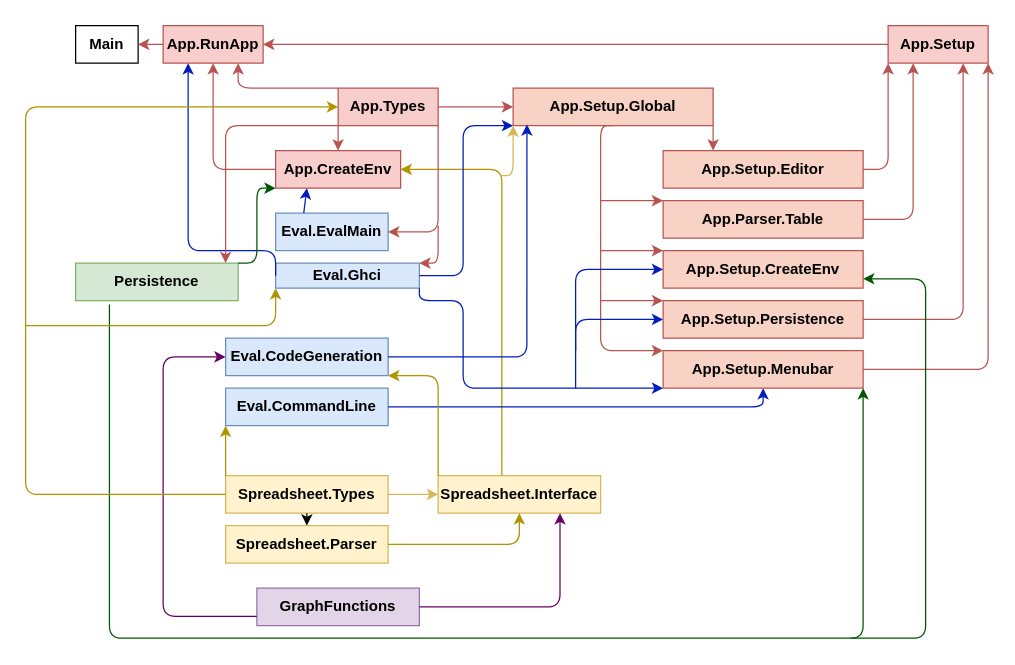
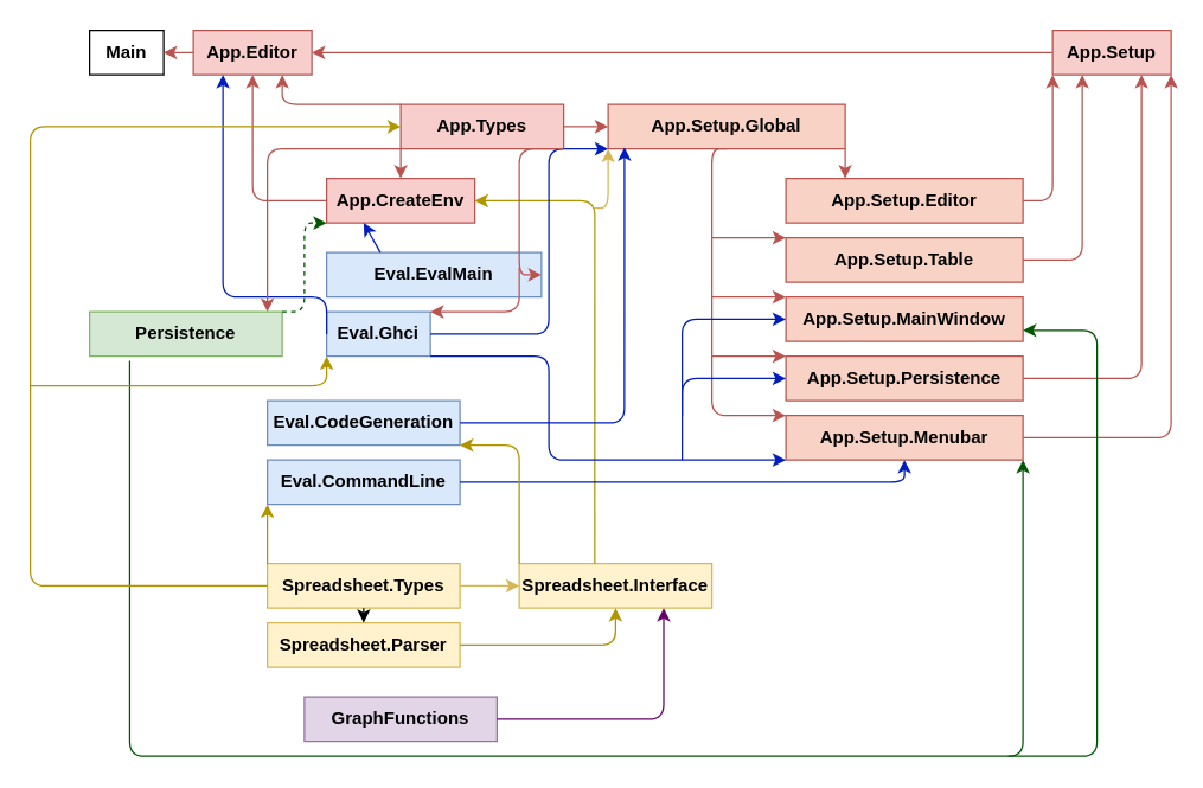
  <mxCell id="0" />
  <mxCell id="1" parent="0" />
  <mxCell id="2" value="Main" style="rounded=0;whiteSpace=wrap;html=1;fontStyle=1;" parent="1" vertex="1"><mxGeometry x="60" y="20" width="50" height="30" as="geometry" /></mxCell>
  <mxCell id="3" value="App.CreateEnv" style="rounded=0;whiteSpace=wrap;html=1;fontStyle=1;fillColor=#f8cecc;strokeColor=#b85450;" parent="1" vertex="1"><mxGeometry x="220" y="120" width="100" height="30" as="geometry" /></mxCell>
- <mxCell id="4" value="&lt;div&gt;App.RunApp&lt;/div&gt;" style="rounded=0;whiteSpace=wrap;html=1;fontStyle=1;fillColor=#f8cecc;strokeColor=#b85450;" parent="1" vertex="1"><mxGeometry x="130" y="20" width="80" height="30" as="geometry" /></mxCell>
- <mxCell id="5" value="&lt;div&gt;App.Types&lt;/div&gt;" style="rounded=0;whiteSpace=wrap;html=1;fontStyle=1;fillColor=#f8cecc;strokeColor=#b85450;" parent="1" vertex="1"><mxGeometry x="270" y="70" width="80" height="30" as="geometry" /></mxCell>
+ <mxCell id="4" value="&lt;div&gt;App.Editor&lt;/div&gt;" style="rounded=0;whiteSpace=wrap;html=1;fontStyle=1;fillColor=#f8cecc;strokeColor=#b85450;" parent="1" vertex="1"><mxGeometry x="130" y="20" width="80" height="30" as="geometry" /></mxCell>
+ <mxCell id="5" value="&lt;div&gt;App.Types&lt;/div&gt;" style="rounded=0;whiteSpace=wrap;html=1;fontStyle=1;fillColor=#f8cecc;strokeColor=#b85450;" parent="1" vertex="1"><mxGeometry x="270" y="70" width="110" height="30" as="geometry" /></mxCell>
  <mxCell id="6" value="&lt;div&gt;App.Setup&lt;/div&gt;" style="rounded=0;whiteSpace=wrap;html=1;fontStyle=1;fillColor=#f8cecc;strokeColor=#b85450;" parent="1" vertex="1"><mxGeometry x="710" y="20" width="80" height="30" as="geometry" /></mxCell>
  <mxCell id="7" value="&lt;div&gt;App.Setup.Global&lt;/div&gt;" style="rounded=0;whiteSpace=wrap;html=1;fontStyle=1;strokeColor=#b85450;fillColor=#F8D2C4;" parent="1" vertex="1"><mxGeometry x="410" y="70" width="160" height="30" as="geometry" /></mxCell>
- <mxCell id="8" value="&lt;div&gt;App.Parser.Table&lt;/div&gt;" style="rounded=0;whiteSpace=wrap;html=1;fontStyle=1;fillColor=#F8D2C4;strokeColor=#B85450;" parent="1" vertex="1"><mxGeometry x="530" y="160" width="160" height="30" as="geometry" /></mxCell>
+ <mxCell id="8" value="&lt;div&gt;App.Setup.Table&lt;/div&gt;" style="rounded=0;whiteSpace=wrap;html=1;fontStyle=1;fillColor=#F8D2C4;strokeColor=#B85450;" parent="1" vertex="1"><mxGeometry x="530" y="160" width="160" height="30" as="geometry" /></mxCell>
  <mxCell id="9" value="&lt;div&gt;App.Setup.Editor&lt;/div&gt;" style="rounded=0;whiteSpace=wrap;html=1;fontStyle=1;fillColor=#F8D2C4;strokeColor=#B85450;" parent="1" vertex="1"><mxGeometry x="530" y="120" width="160" height="30" as="geometry" /></mxCell>
  <mxCell id="10" value="&lt;div&gt;App.Setup.Persistence&lt;/div&gt;" style="rounded=0;whiteSpace=wrap;html=1;fontStyle=1;fillColor=#F8D2C4;strokeColor=#B85450;" parent="1" vertex="1"><mxGeometry x="530" y="240" width="160" height="30" as="geometry" /></mxCell>
  <mxCell id="11" value="&lt;div&gt;App.Setup.Menubar&lt;/div&gt;" style="rounded=0;whiteSpace=wrap;html=1;fontStyle=1;fillColor=#F8D2C4;strokeColor=#B85450;" parent="1" vertex="1"><mxGeometry x="530" y="280" width="160" height="30" as="geometry" /></mxCell>
- <mxCell id="12" value="Eval.Ghci" style="rounded=0;whiteSpace=wrap;html=1;fontStyle=1;fillColor=#dae8fc;strokeColor=#6c8ebf;" parent="1" vertex="1"><mxGeometry x="220" y="210" width="115" height="20" as="geometry" /></mxCell>
- <mxCell id="13" value="Eval.EvalMain" style="rounded=0;whiteSpace=wrap;html=1;fontStyle=1;fillColor=#dae8fc;strokeColor=#6c8ebf;" parent="1" vertex="1"><mxGeometry x="220" y="170" width="90" height="30" as="geometry" /></mxCell>
+ <mxCell id="12" value="Eval.Ghci" style="rounded=0;whiteSpace=wrap;html=1;fontStyle=1;fillColor=#dae8fc;strokeColor=#6c8ebf;" parent="1" vertex="1"><mxGeometry x="220" y="210" width="70" height="30" as="geometry" /></mxCell>
+ <mxCell id="13" value="Eval.EvalMain" style="rounded=0;whiteSpace=wrap;html=1;fontStyle=1;fillColor=#dae8fc;strokeColor=#6c8ebf;" parent="1" vertex="1"><mxGeometry x="220" y="170" width="145" height="30" as="geometry" /></mxCell>
  <mxCell id="14" value="&lt;div&gt;Eval.CommandLine&lt;/div&gt;" style="rounded=0;whiteSpace=wrap;html=1;fontStyle=1;fillColor=#dae8fc;strokeColor=#6c8ebf;" parent="1" vertex="1"><mxGeometry x="180" y="310" width="130" height="30" as="geometry" /></mxCell>
  <mxCell id="15" value="&lt;div&gt;Eval.CodeGeneration&lt;/div&gt;" style="rounded=0;whiteSpace=wrap;html=1;fontStyle=1;fillColor=#dae8fc;strokeColor=#6c8ebf;" parent="1" vertex="1"><mxGeometry x="180" y="270" width="130" height="30" as="geometry" /></mxCell>
  <mxCell id="16" value="&lt;div&gt;Spreadsheet.Types&lt;/div&gt;" style="rounded=0;whiteSpace=wrap;html=1;fontStyle=1;fillColor=#fff2cc;strokeColor=#d6b656;" parent="1" vertex="1"><mxGeometry x="180" y="380" width="130" height="30" as="geometry" /></mxCell>
  <mxCell id="17" value="&lt;div&gt;Spreadsheet.Parser&lt;/div&gt;" style="rounded=0;whiteSpace=wrap;html=1;fontStyle=1;fillColor=#fff2cc;strokeColor=#d6b656;" parent="1" vertex="1"><mxGeometry x="180" y="420" width="130" height="30" as="geometry" /></mxCell>
  <mxCell id="18" value="&lt;div&gt;Spreadsheet.Interface&lt;/div&gt;" style="rounded=0;whiteSpace=wrap;html=1;fontStyle=1;fillColor=#fff2cc;strokeColor=#d6b656;" parent="1" vertex="1"><mxGeometry x="350" y="380" width="130" height="30" as="geometry" /></mxCell>
  <mxCell id="19" value="Persistence" style="rounded=0;whiteSpace=wrap;html=1;fontStyle=1;fillColor=#d5e8d4;strokeColor=#82b366;" parent="1" vertex="1"><mxGeometry x="60" y="210" width="130" height="30" as="geometry" /></mxCell>
  <mxCell id="20" value="GraphFunctions" style="rounded=0;whiteSpace=wrap;html=1;fontStyle=1;fillColor=#e1d5e7;strokeColor=#9673a6;" parent="1" vertex="1"><mxGeometry x="205" y="470" width="130" height="30" as="geometry" /></mxCell>
  <mxCell id="21" value="" style="endArrow=classic;html=1;entryX=1;entryY=0.5;entryDx=0;entryDy=0;exitX=0;exitY=0.5;exitDx=0;exitDy=0;fillColor=#f8cecc;strokeColor=#b85450;" parent="1" source="4" target="2" edge="1"><mxGeometry width="50" height="50" relative="1" as="geometry"><mxPoint x="380" y="400" as="sourcePoint" /><mxPoint x="430" y="350" as="targetPoint" /></mxGeometry></mxCell>
  <mxCell id="22" value="" style="edgeStyle=segmentEdgeStyle;endArrow=classic;html=1;exitX=0;exitY=0;exitDx=0;exitDy=0;entryX=0.75;entryY=1;entryDx=0;entryDy=0;fillColor=#f8cecc;strokeColor=#b85450;" parent="1" source="5" target="4" edge="1"><mxGeometry width="50" height="50" relative="1" as="geometry"><mxPoint x="350" y="70" as="sourcePoint" /><mxPoint x="400" y="20" as="targetPoint" /></mxGeometry></mxCell>
  <mxCell id="23" value="" style="endArrow=classic;html=1;entryX=1;entryY=0.5;entryDx=0;entryDy=0;exitX=0;exitY=0.5;exitDx=0;exitDy=0;fillColor=#f8cecc;strokeColor=#b85450;" parent="1" source="6" target="4" edge="1"><mxGeometry width="50" height="50" relative="1" as="geometry"><mxPoint x="380" y="400" as="sourcePoint" /><mxPoint x="430" y="350" as="targetPoint" /></mxGeometry></mxCell>
  <mxCell id="24" value="" style="edgeStyle=segmentEdgeStyle;endArrow=classic;html=1;entryX=0.5;entryY=1;entryDx=0;entryDy=0;exitX=0;exitY=0.5;exitDx=0;exitDy=0;fillColor=#f8cecc;strokeColor=#b85450;" parent="1" source="3" target="4" edge="1"><mxGeometry width="50" height="50" relative="1" as="geometry"><mxPoint x="380" y="400" as="sourcePoint" /><mxPoint x="430" y="350" as="targetPoint" /></mxGeometry></mxCell>
  <mxCell id="25" value="" style="edgeStyle=segmentEdgeStyle;endArrow=classic;html=1;entryX=0.25;entryY=1;entryDx=0;entryDy=0;exitX=0;exitY=0.5;exitDx=0;exitDy=0;fillColor=#0050ef;strokeColor=#001DBC;" parent="1" source="12" target="4" edge="1"><mxGeometry width="50" height="50" relative="1" as="geometry"><mxPoint x="380" y="400" as="sourcePoint" /><mxPoint x="430" y="350" as="targetPoint" /><Array as="points"><mxPoint x="220" y="200" /><mxPoint x="150" y="200" /></Array></mxGeometry></mxCell>
  <mxCell id="26" value="" style="endArrow=classic;html=1;exitX=0;exitY=1;exitDx=0;exitDy=0;fillColor=#f8cecc;strokeColor=#b85450;" parent="1" source="5" target="3" edge="1"><mxGeometry width="50" height="50" relative="1" as="geometry"><mxPoint x="380" y="400" as="sourcePoint" /><mxPoint x="430" y="350" as="targetPoint" /></mxGeometry></mxCell>
- <mxCell id="27" value="" style="edgeStyle=elbowEdgeStyle;elbow=horizontal;endArrow=classic;html=1;entryX=0;entryY=1;entryDx=0;entryDy=0;exitX=1;exitY=0;exitDx=0;exitDy=0;fillColor=#008a00;strokeColor=#005700;" parent="1" source="19" target="3" edge="1"><mxGeometry width="50" height="50" relative="1" as="geometry"><mxPoint x="380" y="400" as="sourcePoint" /><mxPoint x="430" y="350" as="targetPoint" /></mxGeometry></mxCell>
+ <mxCell id="27" value="" style="edgeStyle=elbowEdgeStyle;elbow=horizontal;endArrow=classic;html=1;entryX=0;entryY=1;entryDx=0;entryDy=0;exitX=1;exitY=0;exitDx=0;exitDy=0;fillColor=#008a00;strokeColor=#005700;dashed=1;" parent="1" source="19" target="3" edge="1"><mxGeometry width="50" height="50" relative="1" as="geometry"><mxPoint x="380" y="400" as="sourcePoint" /><mxPoint x="430" y="350" as="targetPoint" /></mxGeometry></mxCell>
  <mxCell id="28" value="" style="edgeStyle=segmentEdgeStyle;endArrow=classic;html=1;entryX=1;entryY=0.5;entryDx=0;entryDy=0;exitX=0.392;exitY=0;exitDx=0;exitDy=0;exitPerimeter=0;fillColor=#e3c800;strokeColor=#B09500;" parent="1" source="18" target="3" edge="1"><mxGeometry width="50" height="50" relative="1" as="geometry"><mxPoint x="380" y="210" as="sourcePoint" /><mxPoint x="430" y="160" as="targetPoint" /><Array as="points"><mxPoint x="401" y="135" /></Array></mxGeometry></mxCell>
  <mxCell id="29" value="" style="endArrow=classic;html=1;entryX=0;entryY=0.5;entryDx=0;entryDy=0;exitX=1;exitY=0.5;exitDx=0;exitDy=0;fillColor=#f8cecc;strokeColor=#b85450;" parent="1" source="5" target="7" edge="1"><mxGeometry width="50" height="50" relative="1" as="geometry"><mxPoint x="380" y="400" as="sourcePoint" /><mxPoint x="430" y="350" as="targetPoint" /></mxGeometry></mxCell>
  <mxCell id="30" value="" style="edgeStyle=segmentEdgeStyle;endArrow=classic;html=1;entryX=0.75;entryY=1;entryDx=0;entryDy=0;exitX=1;exitY=0.5;exitDx=0;exitDy=0;fillColor=#f8cecc;strokeColor=#b85450;" parent="1" source="10" target="6" edge="1"><mxGeometry width="50" height="50" relative="1" as="geometry"><mxPoint x="380" y="400" as="sourcePoint" /><mxPoint x="430" y="350" as="targetPoint" /></mxGeometry></mxCell>
  <mxCell id="31" value="" style="edgeStyle=segmentEdgeStyle;endArrow=classic;html=1;entryX=0;entryY=1;entryDx=0;entryDy=0;exitX=1;exitY=0.5;exitDx=0;exitDy=0;fillColor=#f8cecc;strokeColor=#b85450;" parent="1" source="9" target="6" edge="1"><mxGeometry width="50" height="50" relative="1" as="geometry"><mxPoint x="380" y="400" as="sourcePoint" /><mxPoint x="430" y="350" as="targetPoint" /></mxGeometry></mxCell>
  <mxCell id="32" value="" style="edgeStyle=segmentEdgeStyle;endArrow=classic;html=1;entryX=0.25;entryY=1;entryDx=0;entryDy=0;exitX=1;exitY=0.5;exitDx=0;exitDy=0;fillColor=#f8cecc;strokeColor=#b85450;" parent="1" source="8" target="6" edge="1"><mxGeometry width="50" height="50" relative="1" as="geometry"><mxPoint x="680" y="330" as="sourcePoint" /><mxPoint x="730" y="280" as="targetPoint" /></mxGeometry></mxCell>
  <mxCell id="33" value="" style="edgeStyle=segmentEdgeStyle;endArrow=classic;html=1;exitX=1;exitY=0.5;exitDx=0;exitDy=0;entryX=1;entryY=1;entryDx=0;entryDy=0;fillColor=#f8cecc;strokeColor=#b85450;" parent="1" source="11" target="6" edge="1"><mxGeometry width="50" height="50" relative="1" as="geometry"><mxPoint x="700" y="370" as="sourcePoint" /><mxPoint x="750" y="320" as="targetPoint" /></mxGeometry></mxCell>
  <mxCell id="34" value="" style="endArrow=classic;html=1;exitX=1;exitY=1;exitDx=0;exitDy=0;fillColor=#f8cecc;strokeColor=#b85450;" parent="1" source="7" edge="1"><mxGeometry width="50" height="50" relative="1" as="geometry"><mxPoint x="380" y="400" as="sourcePoint" /><mxPoint x="570" y="120" as="targetPoint" /></mxGeometry></mxCell>
  <mxCell id="35" value="" style="edgeStyle=elbowEdgeStyle;elbow=horizontal;endArrow=classic;html=1;entryX=0;entryY=1;entryDx=0;entryDy=0;fillColor=#0050ef;strokeColor=#001DBC;" parent="1" source="12" target="7" edge="1"><mxGeometry width="50" height="50" relative="1" as="geometry"><mxPoint x="380" y="400" as="sourcePoint" /><mxPoint x="430" y="350" as="targetPoint" /><Array as="points"><mxPoint x="370" y="140" /></Array></mxGeometry></mxCell>
  <mxCell id="36" value="" style="endArrow=classic;html=1;entryX=0.25;entryY=1;entryDx=0;entryDy=0;exitX=0.25;exitY=0;exitDx=0;exitDy=0;fillColor=#0050ef;strokeColor=#001DBC;" parent="1" source="13" target="3" edge="1"><mxGeometry width="50" height="50" relative="1" as="geometry"><mxPoint x="170" y="310" as="sourcePoint" /><mxPoint x="220" y="260" as="targetPoint" /></mxGeometry></mxCell>
  <mxCell id="37" value="" style="edgeStyle=segmentEdgeStyle;endArrow=classic;html=1;exitX=1;exitY=0.5;exitDx=0;exitDy=0;entryX=0.069;entryY=0.967;entryDx=0;entryDy=0;entryPerimeter=0;fillColor=#0050ef;strokeColor=#001DBC;" parent="1" source="15" target="7" edge="1"><mxGeometry width="50" height="50" relative="1" as="geometry"><mxPoint x="380" y="290" as="sourcePoint" /><mxPoint x="430" y="240" as="targetPoint" /></mxGeometry></mxCell>
  <mxCell id="38" value="" style="endArrow=classic;html=1;exitX=0.5;exitY=1;exitDx=0;exitDy=0;" parent="1" source="16" edge="1"><mxGeometry width="50" height="50" relative="1" as="geometry"><mxPoint x="380" y="400" as="sourcePoint" /><mxPoint x="245" y="420" as="targetPoint" /></mxGeometry></mxCell>
  <mxCell id="39" value="" style="edgeStyle=segmentEdgeStyle;endArrow=classic;html=1;exitX=1;exitY=0.5;exitDx=0;exitDy=0;fillColor=#fff2cc;strokeColor=#d6b656;" parent="1" source="16" edge="1"><mxGeometry width="50" height="50" relative="1" as="geometry"><mxPoint x="380" y="400" as="sourcePoint" /><mxPoint x="350" y="395" as="targetPoint" /></mxGeometry></mxCell>
  <mxCell id="40" value="" style="edgeStyle=elbowEdgeStyle;elbow=vertical;endArrow=classic;html=1;entryX=1;entryY=1;entryDx=0;entryDy=0;exitX=0.208;exitY=1.1;exitDx=0;exitDy=0;exitPerimeter=0;fillColor=#008a00;strokeColor=#005700;" parent="1" source="19" target="11" edge="1"><mxGeometry width="50" height="50" relative="1" as="geometry"><mxPoint x="380" y="400" as="sourcePoint" /><mxPoint x="430" y="350" as="targetPoint" /><Array as="points"><mxPoint x="390" y="510" /></Array></mxGeometry></mxCell>
  <mxCell id="41" value="" style="edgeStyle=segmentEdgeStyle;endArrow=classic;html=1;entryX=0;entryY=1;entryDx=0;entryDy=0;exitX=1;exitY=1;exitDx=0;exitDy=0;fillColor=#0050ef;strokeColor=#001DBC;" parent="1" source="12" target="11" edge="1"><mxGeometry width="50" height="50" relative="1" as="geometry"><mxPoint x="300" y="210" as="sourcePoint" /><mxPoint x="610" y="380" as="targetPoint" /><Array as="points"><mxPoint x="370" y="240" /><mxPoint x="370" y="310" /></Array></mxGeometry></mxCell>
  <mxCell id="42" value="" style="edgeStyle=segmentEdgeStyle;endArrow=classic;html=1;exitX=1;exitY=0.5;exitDx=0;exitDy=0;entryX=0.5;entryY=1;entryDx=0;entryDy=0;fillColor=#0050ef;strokeColor=#001DBC;" parent="1" source="14" target="11" edge="1"><mxGeometry width="50" height="50" relative="1" as="geometry"><mxPoint x="380" y="310" as="sourcePoint" /><mxPoint x="430" y="260" as="targetPoint" /></mxGeometry></mxCell>
- <mxCell id="43" value="" style="edgeStyle=elbowEdgeStyle;elbow=horizontal;endArrow=classic;html=1;entryX=0;entryY=0.5;entryDx=0;entryDy=0;exitX=0;exitY=0.75;exitDx=0;exitDy=0;strokeColor=#660066;" parent="1" source="20" target="15" edge="1"><mxGeometry width="50" height="50" relative="1" as="geometry"><mxPoint x="380" y="320" as="sourcePoint" /><mxPoint x="430" y="270" as="targetPoint" /><Array as="points"><mxPoint x="130" y="380" /></Array></mxGeometry></mxCell>
  <mxCell id="44" value="" style="edgeStyle=segmentEdgeStyle;endArrow=classic;html=1;exitX=0;exitY=0;exitDx=0;exitDy=0;entryX=1;entryY=1;entryDx=0;entryDy=0;fillColor=#e3c800;strokeColor=#B09500;" parent="1" source="18" target="15" edge="1"><mxGeometry width="50" height="50" relative="1" as="geometry"><mxPoint x="380" y="320" as="sourcePoint" /><mxPoint x="430" y="270" as="targetPoint" /><Array as="points"><mxPoint x="350" y="300" /></Array></mxGeometry></mxCell>
  <mxCell id="45" value="" style="edgeStyle=elbowEdgeStyle;elbow=horizontal;endArrow=classic;html=1;exitX=0;exitY=0;exitDx=0;exitDy=0;entryX=0;entryY=1;entryDx=0;entryDy=0;fillColor=#e3c800;strokeColor=#B09500;" parent="1" source="16" target="14" edge="1"><mxGeometry width="50" height="50" relative="1" as="geometry"><mxPoint y="390" as="sourcePoint" x="-20" /><mxPoint x="30" y="340" as="targetPoint" /><Array as="points"><mxPoint x="180" y="360" /></Array></mxGeometry></mxCell>
  <mxCell id="46" value="" style="edgeStyle=segmentEdgeStyle;endArrow=classic;html=1;exitX=0.5;exitY=1;exitDx=0;exitDy=0;entryX=0;entryY=0;entryDx=0;entryDy=0;strokeColor=#b85450;fillColor=#f8cecc;" parent="1" source="7" target="11" edge="1"><mxGeometry width="50" height="50" relative="1" as="geometry"><mxPoint x="380" y="270" as="sourcePoint" /><mxPoint x="430" y="220" as="targetPoint" /><Array as="points"><mxPoint x="480" y="100" /><mxPoint x="480" y="280" /></Array></mxGeometry></mxCell>
  <mxCell id="47" value="" style="endArrow=classic;html=1;entryX=0;entryY=0;entryDx=0;entryDy=0;fillColor=#f8cecc;strokeColor=#b85450;" parent="1" target="10" edge="1"><mxGeometry width="50" height="50" relative="1" as="geometry"><mxPoint x="480" y="240" as="sourcePoint" /><mxPoint x="430" y="220" as="targetPoint" /></mxGeometry></mxCell>
  <mxCell id="48" value="" style="endArrow=classic;html=1;entryX=0;entryY=0;entryDx=0;entryDy=0;fillColor=#f8cecc;strokeColor=#b85450;" parent="1" target="8" edge="1"><mxGeometry width="50" height="50" relative="1" as="geometry"><mxPoint x="480" y="160" as="sourcePoint" /><mxPoint x="430" y="220" as="targetPoint" /></mxGeometry></mxCell>
  <mxCell id="49" value="" style="edgeStyle=segmentEdgeStyle;endArrow=classic;html=1;entryX=0;entryY=0.5;entryDx=0;entryDy=0;fillColor=#0050ef;strokeColor=#001DBC;" parent="1" target="10" edge="1"><mxGeometry width="50" height="50" relative="1" as="geometry"><mxPoint x="460" y="310" as="sourcePoint" /><mxPoint x="430" y="220" as="targetPoint" /><Array as="points"><mxPoint x="460" y="255" /></Array></mxGeometry></mxCell>
  <mxCell id="50" value="" style="edgeStyle=segmentEdgeStyle;endArrow=classic;html=1;entryX=0;entryY=1;entryDx=0;entryDy=0;fillColor=#fff2cc;strokeColor=#d6b656;" parent="1" target="7" edge="1"><mxGeometry width="50" height="50" relative="1" as="geometry"><mxPoint x="400" y="140" as="sourcePoint" /><mxPoint x="430" y="220" as="targetPoint" /></mxGeometry></mxCell>
  <mxCell id="51" value="" style="edgeStyle=segmentEdgeStyle;endArrow=classic;html=1;entryX=0.5;entryY=1;entryDx=0;entryDy=0;exitX=1;exitY=0.5;exitDx=0;exitDy=0;fillColor=#e3c800;strokeColor=#B09500;" parent="1" source="17" target="18" edge="1"><mxGeometry width="50" height="50" relative="1" as="geometry"><mxPoint x="380" y="270" as="sourcePoint" /><mxPoint x="430" y="220" as="targetPoint" /></mxGeometry></mxCell>
  <mxCell id="52" value="" style="edgeStyle=segmentEdgeStyle;endArrow=classic;html=1;exitX=0;exitY=0.5;exitDx=0;exitDy=0;entryX=0;entryY=0.5;entryDx=0;entryDy=0;fillColor=#e3c800;strokeColor=#B09500;" parent="1" source="16" target="5" edge="1"><mxGeometry width="50" height="50" relative="1" as="geometry"><mxPoint x="380" y="270" as="sourcePoint" /><mxPoint x="20" y="80" as="targetPoint" /><Array as="points"><mxPoint x="20" y="395" /><mxPoint x="20" y="85" /></Array></mxGeometry></mxCell>
  <mxCell id="53" value="" style="edgeStyle=segmentEdgeStyle;endArrow=classic;html=1;entryX=1;entryY=0.5;entryDx=0;entryDy=0;exitX=1;exitY=1;exitDx=0;exitDy=0;fillColor=#f8cecc;strokeColor=#b85450;" parent="1" source="5" target="13" edge="1"><mxGeometry width="50" height="50" relative="1" as="geometry"><mxPoint x="340" y="200" as="sourcePoint" /><mxPoint x="390" y="150" as="targetPoint" /><Array as="points"><mxPoint x="350" y="185" /></Array></mxGeometry></mxCell>
  <mxCell id="54" value="" style="edgeStyle=segmentEdgeStyle;endArrow=classic;html=1;entryX=1;entryY=0;entryDx=0;entryDy=0;fillColor=#f8cecc;strokeColor=#b85450;" parent="1" target="12" edge="1"><mxGeometry width="50" height="50" relative="1" as="geometry"><mxPoint x="350" y="180" as="sourcePoint" /><mxPoint x="430" y="220" as="targetPoint" /><Array as="points"><mxPoint x="350" y="210" /></Array></mxGeometry></mxCell>
  <mxCell id="55" value="" style="edgeStyle=segmentEdgeStyle;endArrow=classic;html=1;entryX=0;entryY=1;entryDx=0;entryDy=0;fillColor=#e3c800;strokeColor=#B09500;" parent="1" target="12" edge="1"><mxGeometry width="50" height="50" relative="1" as="geometry"><mxPoint x="20" y="260" as="sourcePoint" /><mxPoint x="430" y="220" as="targetPoint" /><Array as="points"><mxPoint x="20" y="260" /><mxPoint x="220" y="260" /></Array></mxGeometry></mxCell>
  <mxCell id="56" value="" style="edgeStyle=segmentEdgeStyle;endArrow=classic;html=1;entryX=0.75;entryY=1;entryDx=0;entryDy=0;exitX=1;exitY=0.5;exitDx=0;exitDy=0;strokeColor=#660066;" parent="1" source="20" target="18" edge="1"><mxGeometry width="50" height="50" relative="1" as="geometry"><mxPoint x="380" y="270" as="sourcePoint" /><mxPoint x="430" y="220" as="targetPoint" /></mxGeometry></mxCell>
  <mxCell id="57" value="" style="edgeStyle=segmentEdgeStyle;endArrow=classic;html=1;exitX=0;exitY=1;exitDx=0;exitDy=0;fillColor=#f8cecc;strokeColor=#b85450;" parent="1" source="5" edge="1"><mxGeometry width="50" height="50" relative="1" as="geometry"><mxPoint x="190" y="120" as="sourcePoint" /><mxPoint x="180" y="210" as="targetPoint" /><Array as="points"><mxPoint x="180" y="100" /><mxPoint x="180" y="210" /></Array></mxGeometry></mxCell>
- <mxCell id="58" value="&lt;div&gt;App.Setup.CreateEnv&lt;/div&gt;" style="rounded=0;whiteSpace=wrap;html=1;fontStyle=1;fillColor=#F8D2C4;strokeColor=#B85450;" vertex="1" parent="1"><mxGeometry x="530" y="200" width="160" height="30" as="geometry" /></mxCell>
+ <mxCell id="58" value="&lt;div&gt;App.Setup.MainWindow&lt;/div&gt;" style="rounded=0;whiteSpace=wrap;html=1;fontStyle=1;fillColor=#F8D2C4;strokeColor=#B85450;" vertex="1" parent="1"><mxGeometry x="530" y="200" width="160" height="30" as="geometry" /></mxCell>
  <mxCell id="59" value="" style="endArrow=classic;html=1;entryX=0;entryY=0;entryDx=0;entryDy=0;fillColor=#f8cecc;strokeColor=#b85450;" edge="1" parent="1"><mxGeometry width="50" height="50" relative="1" as="geometry"><mxPoint x="480" y="200" as="sourcePoint" /><mxPoint x="530" y="200" as="targetPoint" /></mxGeometry></mxCell>
  <mxCell id="60" value="" style="edgeStyle=segmentEdgeStyle;endArrow=classic;html=1;entryX=0;entryY=0.5;entryDx=0;entryDy=0;fillColor=#0050ef;strokeColor=#001DBC;" edge="1" parent="1" target="58"><mxGeometry width="50" height="50" relative="1" as="geometry"><mxPoint x="460" y="280" as="sourcePoint" /><mxPoint x="430" y="350" as="targetPoint" /><Array as="points"><mxPoint x="460" y="215" /></Array></mxGeometry></mxCell>
  <mxCell id="61" value="" style="edgeStyle=segmentEdgeStyle;endArrow=classic;html=1;entryX=1;entryY=0.75;entryDx=0;entryDy=0;fillColor=#008a00;strokeColor=#005700;" edge="1" parent="1" target="58"><mxGeometry width="50" height="50" relative="1" as="geometry"><mxPoint x="680" y="510" as="sourcePoint" /><mxPoint x="430" y="350" as="targetPoint" /><Array as="points"><mxPoint x="740" y="223" /></Array></mxGeometry></mxCell>
